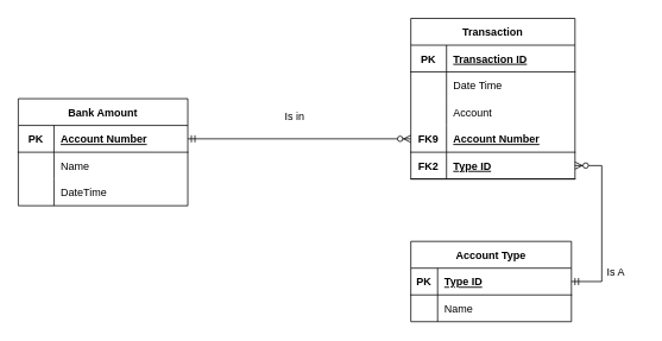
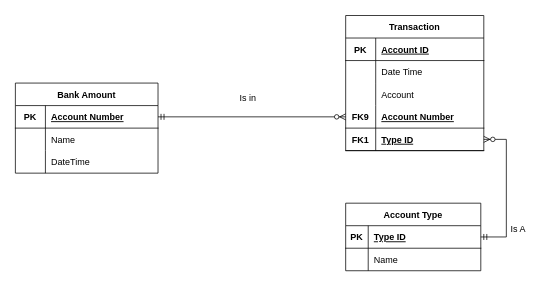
  <mxCell id="0" />
  <mxCell id="1" parent="0" />
  <mxCell id="2" value="Bank Amount" style="shape=table;startSize=30;container=1;collapsible=1;childLayout=tableLayout;fixedRows=1;rowLines=0;fontStyle=1;align=center;resizeLast=1;" vertex="1" parent="1"><mxGeometry x="20" y="110" width="190" height="120" as="geometry" /></mxCell>
  <mxCell id="3" value="" style="shape=tableRow;horizontal=0;startSize=0;swimlaneHead=0;swimlaneBody=0;fillColor=none;collapsible=0;dropTarget=0;points=[[0,0.5],[1,0.5]];portConstraint=eastwest;top=0;left=0;right=0;bottom=1;" vertex="1" parent="2"><mxGeometry y="30" width="190" height="30" as="geometry" /></mxCell>
  <mxCell id="4" value="PK" style="shape=partialRectangle;connectable=0;fillColor=none;top=0;left=0;bottom=0;right=0;fontStyle=1;overflow=hidden;" vertex="1" parent="3"><mxGeometry width="40" height="30" as="geometry"><mxRectangle width="40" height="30" as="alternateBounds" /></mxGeometry></mxCell>
  <mxCell id="5" value="Account Number" style="shape=partialRectangle;connectable=0;fillColor=none;top=0;left=0;bottom=0;right=0;align=left;spacingLeft=6;fontStyle=5;overflow=hidden;" vertex="1" parent="3"><mxGeometry x="40" width="150" height="30" as="geometry"><mxRectangle width="150" height="30" as="alternateBounds" /></mxGeometry></mxCell>
  <mxCell id="6" value="" style="shape=tableRow;horizontal=0;startSize=0;swimlaneHead=0;swimlaneBody=0;fillColor=none;collapsible=0;dropTarget=0;points=[[0,0.5],[1,0.5]];portConstraint=eastwest;top=0;left=0;right=0;bottom=0;" vertex="1" parent="2"><mxGeometry y="60" width="190" height="30" as="geometry" /></mxCell>
  <mxCell id="7" value="" style="shape=partialRectangle;connectable=0;fillColor=none;top=0;left=0;bottom=0;right=0;editable=1;overflow=hidden;" vertex="1" parent="6"><mxGeometry width="40" height="30" as="geometry"><mxRectangle width="40" height="30" as="alternateBounds" /></mxGeometry></mxCell>
  <mxCell id="8" value="Name" style="shape=partialRectangle;connectable=0;fillColor=none;top=0;left=0;bottom=0;right=0;align=left;spacingLeft=6;overflow=hidden;" vertex="1" parent="6"><mxGeometry x="40" width="150" height="30" as="geometry"><mxRectangle width="150" height="30" as="alternateBounds" /></mxGeometry></mxCell>
  <mxCell id="9" value="" style="shape=tableRow;horizontal=0;startSize=0;swimlaneHead=0;swimlaneBody=0;fillColor=none;collapsible=0;dropTarget=0;points=[[0,0.5],[1,0.5]];portConstraint=eastwest;top=0;left=0;right=0;bottom=0;" vertex="1" parent="2"><mxGeometry y="90" width="190" height="30" as="geometry" /></mxCell>
  <mxCell id="10" value="" style="shape=partialRectangle;connectable=0;fillColor=none;top=0;left=0;bottom=0;right=0;editable=1;overflow=hidden;" vertex="1" parent="9"><mxGeometry width="40" height="30" as="geometry"><mxRectangle width="40" height="30" as="alternateBounds" /></mxGeometry></mxCell>
  <mxCell id="11" value="DateTime" style="shape=partialRectangle;connectable=0;fillColor=none;top=0;left=0;bottom=0;right=0;align=left;spacingLeft=6;overflow=hidden;" vertex="1" parent="9"><mxGeometry x="40" width="150" height="30" as="geometry"><mxRectangle width="150" height="30" as="alternateBounds" /></mxGeometry></mxCell>
  <mxCell id="12" value="Account Type" style="shape=table;startSize=30;container=1;collapsible=1;childLayout=tableLayout;fixedRows=1;rowLines=0;fontStyle=1;align=center;resizeLast=1;aspect=fixed;" vertex="1" parent="1"><mxGeometry x="460" y="270" width="180" height="90" as="geometry" /></mxCell>
  <mxCell id="13" value="" style="shape=tableRow;horizontal=0;startSize=0;swimlaneHead=0;swimlaneBody=0;fillColor=none;collapsible=0;dropTarget=0;points=[[0,0.5],[1,0.5]];portConstraint=eastwest;top=0;left=0;right=0;bottom=1;" vertex="1" parent="12"><mxGeometry y="30" width="180" height="30" as="geometry" /></mxCell>
  <mxCell id="14" value="PK" style="shape=partialRectangle;connectable=0;fillColor=none;top=0;left=0;bottom=0;right=0;fontStyle=1;overflow=hidden;" vertex="1" parent="13"><mxGeometry width="30" height="30" as="geometry"><mxRectangle width="30" height="30" as="alternateBounds" /></mxGeometry></mxCell>
  <mxCell id="15" value="Type ID" style="shape=partialRectangle;connectable=0;fillColor=none;top=0;left=0;bottom=0;right=0;align=left;spacingLeft=6;fontStyle=5;overflow=hidden;" vertex="1" parent="13"><mxGeometry x="30" width="150" height="30" as="geometry"><mxRectangle width="150" height="30" as="alternateBounds" /></mxGeometry></mxCell>
  <mxCell id="16" value="" style="shape=tableRow;horizontal=0;startSize=0;swimlaneHead=0;swimlaneBody=0;fillColor=none;collapsible=0;dropTarget=0;points=[[0,0.5],[1,0.5]];portConstraint=eastwest;top=0;left=0;right=0;bottom=0;" vertex="1" parent="12"><mxGeometry y="60" width="180" height="30" as="geometry" /></mxCell>
  <mxCell id="17" value="" style="shape=partialRectangle;connectable=0;fillColor=none;top=0;left=0;bottom=0;right=0;editable=1;overflow=hidden;" vertex="1" parent="16"><mxGeometry width="30" height="30" as="geometry"><mxRectangle width="30" height="30" as="alternateBounds" /></mxGeometry></mxCell>
  <mxCell id="18" value="Name" style="shape=partialRectangle;connectable=0;fillColor=none;top=0;left=0;bottom=0;right=0;align=left;spacingLeft=6;overflow=hidden;" vertex="1" parent="16"><mxGeometry x="30" width="150" height="30" as="geometry"><mxRectangle width="150" height="30" as="alternateBounds" /></mxGeometry></mxCell>
  <mxCell id="19" value="Transaction" style="shape=table;startSize=30;container=1;collapsible=1;childLayout=tableLayout;fixedRows=1;rowLines=0;fontStyle=1;align=center;resizeLast=1;" vertex="1" parent="1"><mxGeometry x="460" y="20" width="184" height="180" as="geometry" /></mxCell>
  <mxCell id="20" value="" style="shape=tableRow;horizontal=0;startSize=0;swimlaneHead=0;swimlaneBody=0;fillColor=none;collapsible=0;dropTarget=0;points=[[0,0.5],[1,0.5]];portConstraint=eastwest;top=0;left=0;right=0;bottom=1;" vertex="1" parent="19"><mxGeometry y="30" width="184" height="30" as="geometry" /></mxCell>
  <mxCell id="21" value="PK" style="shape=partialRectangle;connectable=0;fillColor=none;top=0;left=0;bottom=0;right=0;fontStyle=1;overflow=hidden;" vertex="1" parent="20"><mxGeometry width="40" height="30" as="geometry"><mxRectangle width="40" height="30" as="alternateBounds" /></mxGeometry></mxCell>
- <mxCell id="22" value="Transaction ID" style="shape=partialRectangle;connectable=0;fillColor=none;top=0;left=0;bottom=0;right=0;align=left;spacingLeft=6;fontStyle=5;overflow=hidden;" vertex="1" parent="20"><mxGeometry x="40" width="144" height="30" as="geometry"><mxRectangle width="144" height="30" as="alternateBounds" /></mxGeometry></mxCell>
+ <mxCell id="22" value="Account ID" style="shape=partialRectangle;connectable=0;fillColor=none;top=0;left=0;bottom=0;right=0;align=left;spacingLeft=6;fontStyle=5;overflow=hidden;" vertex="1" parent="20"><mxGeometry x="40" width="144" height="30" as="geometry"><mxRectangle width="144" height="30" as="alternateBounds" /></mxGeometry></mxCell>
  <mxCell id="23" value="" style="shape=tableRow;horizontal=0;startSize=0;swimlaneHead=0;swimlaneBody=0;fillColor=none;collapsible=0;dropTarget=0;points=[[0,0.5],[1,0.5]];portConstraint=eastwest;top=0;left=0;right=0;bottom=0;" vertex="1" parent="19"><mxGeometry y="60" width="184" height="30" as="geometry" /></mxCell>
  <mxCell id="24" value="" style="shape=partialRectangle;connectable=0;fillColor=none;top=0;left=0;bottom=0;right=0;editable=1;overflow=hidden;" vertex="1" parent="23"><mxGeometry width="40" height="30" as="geometry"><mxRectangle width="40" height="30" as="alternateBounds" /></mxGeometry></mxCell>
  <mxCell id="25" value="Date Time" style="shape=partialRectangle;connectable=0;fillColor=none;top=0;left=0;bottom=0;right=0;align=left;spacingLeft=6;overflow=hidden;" vertex="1" parent="23"><mxGeometry x="40" width="144" height="30" as="geometry"><mxRectangle width="144" height="30" as="alternateBounds" /></mxGeometry></mxCell>
  <mxCell id="26" value="" style="shape=tableRow;horizontal=0;startSize=0;swimlaneHead=0;swimlaneBody=0;fillColor=none;collapsible=0;dropTarget=0;points=[[0,0.5],[1,0.5]];portConstraint=eastwest;top=0;left=0;right=0;bottom=0;" vertex="1" parent="19"><mxGeometry y="90" width="184" height="30" as="geometry" /></mxCell>
  <mxCell id="27" value="" style="shape=partialRectangle;connectable=0;fillColor=none;top=0;left=0;bottom=0;right=0;editable=1;overflow=hidden;" vertex="1" parent="26"><mxGeometry width="40" height="30" as="geometry"><mxRectangle width="40" height="30" as="alternateBounds" /></mxGeometry></mxCell>
  <mxCell id="28" value="Account" style="shape=partialRectangle;connectable=0;fillColor=none;top=0;left=0;bottom=0;right=0;align=left;spacingLeft=6;overflow=hidden;" vertex="1" parent="26"><mxGeometry x="40" width="144" height="30" as="geometry"><mxRectangle width="144" height="30" as="alternateBounds" /></mxGeometry></mxCell>
  <mxCell id="29" value="" style="shape=tableRow;horizontal=0;startSize=0;swimlaneHead=0;swimlaneBody=0;fillColor=none;collapsible=0;dropTarget=0;points=[[0,0.5],[1,0.5]];portConstraint=eastwest;top=0;left=0;right=0;bottom=1;" vertex="1" parent="19"><mxGeometry y="120" width="184" height="30" as="geometry" /></mxCell>
  <mxCell id="30" value="FK9" style="shape=partialRectangle;connectable=0;fillColor=none;top=0;left=0;bottom=0;right=0;fontStyle=1;overflow=hidden;" vertex="1" parent="29"><mxGeometry width="40" height="30" as="geometry"><mxRectangle width="40" height="30" as="alternateBounds" /></mxGeometry></mxCell>
  <mxCell id="31" value="Account Number" style="shape=partialRectangle;connectable=0;fillColor=none;top=0;left=0;bottom=0;right=0;align=left;spacingLeft=6;fontStyle=5;overflow=hidden;" vertex="1" parent="29"><mxGeometry x="40" width="144" height="30" as="geometry"><mxRectangle width="144" height="30" as="alternateBounds" /></mxGeometry></mxCell>
  <mxCell id="32" value="" style="shape=tableRow;horizontal=0;startSize=0;swimlaneHead=0;swimlaneBody=0;fillColor=none;collapsible=0;dropTarget=0;points=[[0,0.5],[1,0.5]];portConstraint=eastwest;top=0;left=0;right=0;bottom=1;" vertex="1" parent="19"><mxGeometry y="150" width="184" height="30" as="geometry" /></mxCell>
- <mxCell id="33" value="FK2" style="shape=partialRectangle;connectable=0;fillColor=none;top=0;left=0;bottom=0;right=0;fontStyle=1;overflow=hidden;" vertex="1" parent="32"><mxGeometry width="40" height="30" as="geometry"><mxRectangle width="40" height="30" as="alternateBounds" /></mxGeometry></mxCell>
+ <mxCell id="33" value="FK1" style="shape=partialRectangle;connectable=0;fillColor=none;top=0;left=0;bottom=0;right=0;fontStyle=1;overflow=hidden;" vertex="1" parent="32"><mxGeometry width="40" height="30" as="geometry"><mxRectangle width="40" height="30" as="alternateBounds" /></mxGeometry></mxCell>
  <mxCell id="34" value="Type ID" style="shape=partialRectangle;connectable=0;fillColor=none;top=0;left=0;bottom=0;right=0;align=left;spacingLeft=6;fontStyle=5;overflow=hidden;" vertex="1" parent="32"><mxGeometry x="40" width="144" height="30" as="geometry"><mxRectangle width="144" height="30" as="alternateBounds" /></mxGeometry></mxCell>
  <mxCell id="35" value="" style="edgeStyle=entityRelationEdgeStyle;fontSize=12;html=1;endArrow=ERzeroToMany;startArrow=ERmandOne;rounded=0;exitX=1;exitY=0.5;exitDx=0;exitDy=0;" edge="1" parent="1" source="13" target="32"><mxGeometry width="100" height="100" relative="1" as="geometry"><mxPoint x="860" y="410" as="sourcePoint" /><mxPoint x="770" y="200" as="targetPoint" /></mxGeometry></mxCell>
  <mxCell id="36" value="Is in" style="text;html=1;strokeColor=none;fillColor=none;align=center;verticalAlign=middle;whiteSpace=wrap;rounded=0;" vertex="1" parent="1"><mxGeometry x="290" y="115" width="80" height="30" as="geometry" /></mxCell>
  <mxCell id="37" value="Is A" style="text;html=1;strokeColor=none;fillColor=none;align=center;verticalAlign=middle;whiteSpace=wrap;rounded=0;" vertex="1" parent="1"><mxGeometry x="660" y="290" width="60" height="30" as="geometry" /></mxCell>
  <mxCell id="38" value="" style="fontSize=12;html=1;endArrow=ERzeroToMany;startArrow=ERmandOne;rounded=0;exitX=1;exitY=0.5;exitDx=0;exitDy=0;entryX=0;entryY=0.5;entryDx=0;entryDy=0;" edge="1" parent="1" source="3" target="29"><mxGeometry width="100" height="100" relative="1" as="geometry"><mxPoint x="200" y="130" as="sourcePoint" /><mxPoint x="470" y="130" as="targetPoint" /></mxGeometry></mxCell>
